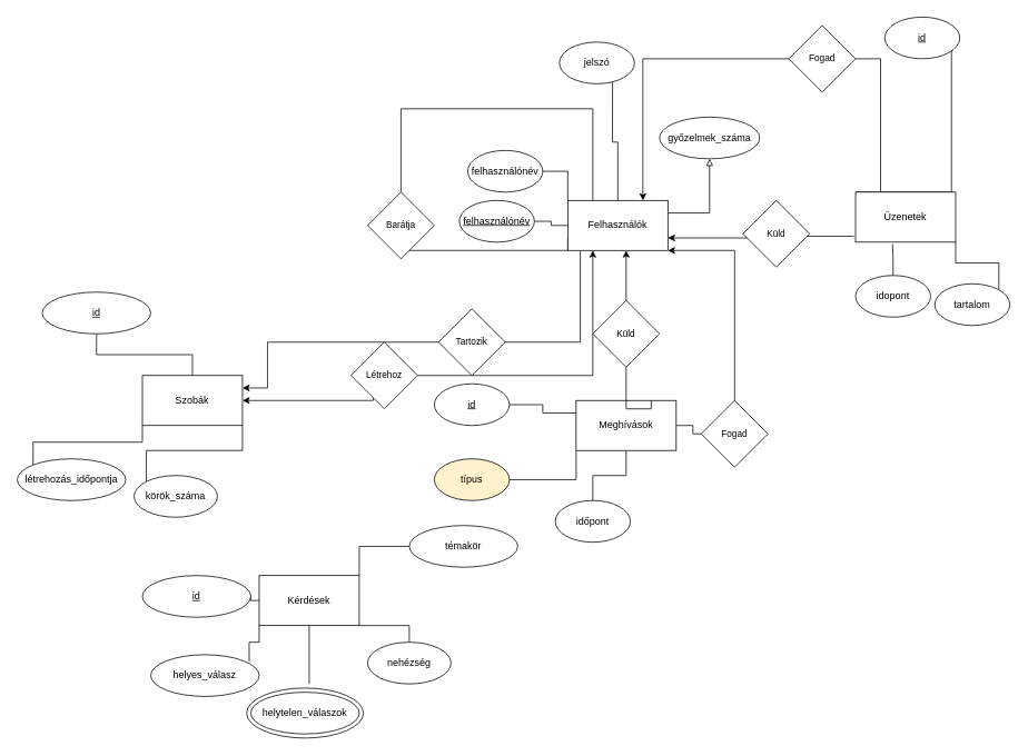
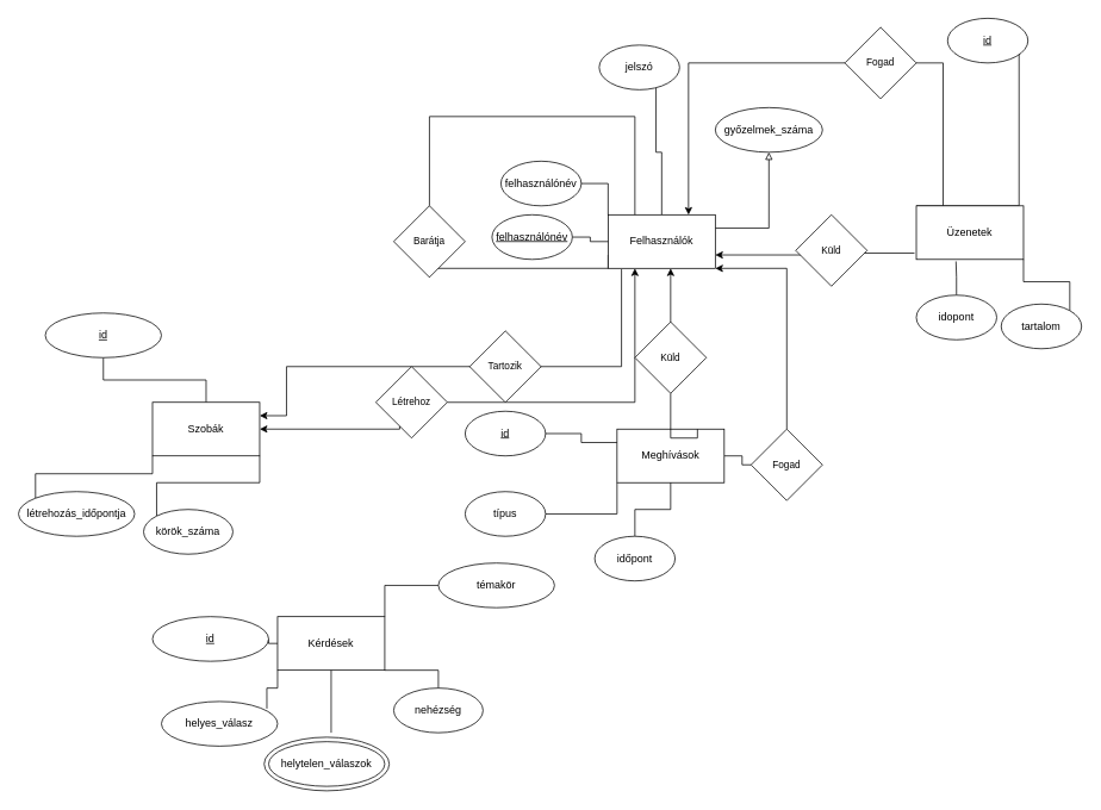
  <mxCell id="0" />
  <mxCell id="1" parent="0" />
  <mxCell id="2" value="helytelen_válaszok" style="ellipse;whiteSpace=wrap;html=1;" parent="1" vertex="1"><mxGeometry x="295" y="825" width="140" height="60" as="geometry" /></mxCell>
  <mxCell id="3" style="edgeStyle=orthogonalEdgeStyle;rounded=0;orthogonalLoop=1;jettySize=auto;html=1;exitX=1;exitY=0.25;exitDx=0;exitDy=0;entryX=0.5;entryY=1;entryDx=0;entryDy=0;endArrow=block;endFill=0;" parent="1" source="9" target="12" edge="1"><mxGeometry relative="1" as="geometry" /></mxCell>
  <mxCell id="4" style="edgeStyle=orthogonalEdgeStyle;shape=connector;rounded=0;orthogonalLoop=1;jettySize=auto;html=1;exitX=0.5;exitY=0;exitDx=0;exitDy=0;entryX=0.707;entryY=0.957;entryDx=0;entryDy=0;entryPerimeter=0;labelBackgroundColor=default;strokeColor=default;fontFamily=Helvetica;fontSize=11;fontColor=default;endArrow=none;endFill=0;" parent="1" source="9" target="11" edge="1"><mxGeometry relative="1" as="geometry" /></mxCell>
  <mxCell id="5" style="edgeStyle=orthogonalEdgeStyle;shape=connector;rounded=0;orthogonalLoop=1;jettySize=auto;html=1;exitX=0;exitY=0;exitDx=0;exitDy=0;entryX=1;entryY=0.5;entryDx=0;entryDy=0;labelBackgroundColor=default;strokeColor=default;fontFamily=Helvetica;fontSize=11;fontColor=default;endArrow=none;endFill=0;" parent="1" source="9" target="10" edge="1"><mxGeometry relative="1" as="geometry" /></mxCell>
  <mxCell id="6" style="edgeStyle=orthogonalEdgeStyle;shape=connector;rounded=0;orthogonalLoop=1;jettySize=auto;html=1;labelBackgroundColor=default;strokeColor=default;fontFamily=Helvetica;fontSize=11;fontColor=default;endArrow=none;endFill=0;startArrow=classic;startFill=1;" parent="1" source="9" edge="1"><mxGeometry relative="1" as="geometry"><mxPoint x="740" y="370" as="targetPoint" /><Array as="points"><mxPoint x="750" y="370" /></Array></mxGeometry></mxCell>
  <mxCell id="7" style="edgeStyle=orthogonalEdgeStyle;shape=connector;rounded=0;orthogonalLoop=1;jettySize=auto;html=1;exitX=1;exitY=0.75;exitDx=0;exitDy=0;labelBackgroundColor=default;strokeColor=default;fontFamily=Helvetica;fontSize=11;fontColor=default;endArrow=none;endFill=0;entryX=-0.017;entryY=0.883;entryDx=0;entryDy=0;entryPerimeter=0;startArrow=classic;startFill=1;" parent="1" source="9" target="21" edge="1"><mxGeometry relative="1" as="geometry"><mxPoint x="910" y="284.714" as="targetPoint" /></mxGeometry></mxCell>
  <mxCell id="8" style="edgeStyle=orthogonalEdgeStyle;shape=connector;rounded=0;orthogonalLoop=1;jettySize=auto;html=1;exitX=0;exitY=0.75;exitDx=0;exitDy=0;entryX=0.5;entryY=1;entryDx=0;entryDy=0;labelBackgroundColor=default;strokeColor=default;fontFamily=Helvetica;fontSize=11;fontColor=default;endArrow=none;endFill=0;" parent="1" source="9" target="58" edge="1"><mxGeometry relative="1" as="geometry"><Array as="points"><mxPoint x="680" y="300" /><mxPoint x="480" y="300" /></Array></mxGeometry></mxCell>
  <mxCell id="9" value="Felhasználók" style="rounded=0;whiteSpace=wrap;html=1;" parent="1" vertex="1"><mxGeometry x="680" y="240" width="120" height="60" as="geometry" /></mxCell>
  <mxCell id="10" value="felhasználónév" style="ellipse;whiteSpace=wrap;html=1;" parent="1" vertex="1"><mxGeometry x="560" y="180" width="90" height="50" as="geometry" /></mxCell>
  <mxCell id="11" value="jelszó" style="ellipse;whiteSpace=wrap;html=1;" parent="1" vertex="1"><mxGeometry x="670" y="50" width="90" height="50" as="geometry" /></mxCell>
- <mxCell id="12" value="győzelmek_száma" style="ellipse;whiteSpace=wrap;html=1;" parent="1" vertex="1"><mxGeometry x="790" y="140" width="120" height="50" as="geometry" /></mxCell>
+ <mxCell id="12" value="győzelmek_száma" style="ellipse;whiteSpace=wrap;html=1;" parent="1" vertex="1"><mxGeometry x="800" y="120" width="120" height="50" as="geometry" /></mxCell>
  <mxCell id="13" style="edgeStyle=orthogonalEdgeStyle;shape=connector;rounded=0;orthogonalLoop=1;jettySize=auto;html=1;exitX=0;exitY=1;exitDx=0;exitDy=0;entryX=1;entryY=0.5;entryDx=0;entryDy=0;labelBackgroundColor=default;strokeColor=default;fontFamily=Helvetica;fontSize=11;fontColor=default;endArrow=none;endFill=0;" parent="1" source="15" target="16" edge="1"><mxGeometry relative="1" as="geometry" /></mxCell>
  <mxCell id="14" style="edgeStyle=orthogonalEdgeStyle;shape=connector;rounded=0;orthogonalLoop=1;jettySize=auto;html=1;entryX=0;entryY=0.5;entryDx=0;entryDy=0;labelBackgroundColor=default;strokeColor=default;fontFamily=Helvetica;fontSize=11;fontColor=default;endArrow=none;endFill=0;" parent="1" source="15" target="54" edge="1"><mxGeometry relative="1" as="geometry" /></mxCell>
  <mxCell id="15" value="Meghívások" style="rounded=0;whiteSpace=wrap;html=1;" parent="1" vertex="1"><mxGeometry x="690" y="480" width="120" height="60" as="geometry" /></mxCell>
- <mxCell id="16" value="típus" style="ellipse;whiteSpace=wrap;html=1;fillColor=#fff2cc;" parent="1" vertex="1"><mxGeometry x="520" y="550" width="90" height="50" as="geometry" /></mxCell>
+ <mxCell id="16" value="típus" style="ellipse;whiteSpace=wrap;html=1;" parent="1" vertex="1"><mxGeometry x="520" y="550" width="90" height="50" as="geometry" /></mxCell>
  <mxCell id="17" style="edgeStyle=orthogonalEdgeStyle;shape=connector;rounded=0;orthogonalLoop=1;jettySize=auto;html=1;exitX=0.5;exitY=0;exitDx=0;exitDy=0;labelBackgroundColor=default;strokeColor=default;fontFamily=Helvetica;fontSize=11;fontColor=default;endArrow=none;endFill=0;" parent="1" source="18" target="15" edge="1"><mxGeometry relative="1" as="geometry" /></mxCell>
  <mxCell id="18" value="időpont" style="ellipse;whiteSpace=wrap;html=1;" parent="1" vertex="1"><mxGeometry x="665" y="600" width="90" height="50" as="geometry" /></mxCell>
  <mxCell id="19" style="edgeStyle=orthogonalEdgeStyle;shape=connector;rounded=0;orthogonalLoop=1;jettySize=auto;html=1;exitX=0;exitY=0;exitDx=0;exitDy=0;entryX=1;entryY=0.5;entryDx=0;entryDy=0;labelBackgroundColor=default;strokeColor=default;fontFamily=Helvetica;fontSize=11;fontColor=default;endArrow=none;endFill=0;" parent="1" source="21" target="49" edge="1"><mxGeometry relative="1" as="geometry"><Array as="points"><mxPoint x="1140" y="230" /><mxPoint x="1140" y="45" /></Array></mxGeometry></mxCell>
  <mxCell id="20" style="edgeStyle=orthogonalEdgeStyle;shape=connector;rounded=0;orthogonalLoop=1;jettySize=auto;html=1;exitX=0.25;exitY=0;exitDx=0;exitDy=0;entryX=1;entryY=0.5;entryDx=0;entryDy=0;labelBackgroundColor=default;strokeColor=default;fontFamily=Helvetica;fontSize=11;fontColor=default;endArrow=none;endFill=0;" parent="1" source="21" target="57" edge="1"><mxGeometry relative="1" as="geometry" /></mxCell>
  <mxCell id="21" value="Üzenetek" style="rounded=0;whiteSpace=wrap;html=1;" parent="1" vertex="1"><mxGeometry x="1025" y="230" width="120" height="60" as="geometry" /></mxCell>
  <mxCell id="22" style="edgeStyle=orthogonalEdgeStyle;shape=connector;rounded=0;orthogonalLoop=1;jettySize=auto;html=1;exitX=1;exitY=0;exitDx=0;exitDy=0;entryX=1;entryY=1;entryDx=0;entryDy=0;labelBackgroundColor=default;strokeColor=default;fontFamily=Helvetica;fontSize=11;fontColor=default;endArrow=none;endFill=0;" parent="1" source="23" target="21" edge="1"><mxGeometry relative="1" as="geometry" /></mxCell>
  <mxCell id="23" value="tartalom" style="ellipse;whiteSpace=wrap;html=1;" parent="1" vertex="1"><mxGeometry x="1120" y="340" width="90" height="50" as="geometry" /></mxCell>
  <mxCell id="24" style="edgeStyle=orthogonalEdgeStyle;shape=connector;rounded=0;orthogonalLoop=1;jettySize=auto;html=1;entryX=0.37;entryY=1.037;entryDx=0;entryDy=0;entryPerimeter=0;labelBackgroundColor=default;strokeColor=default;fontFamily=Helvetica;fontSize=11;fontColor=default;endArrow=none;endFill=0;" parent="1" source="25" target="21" edge="1"><mxGeometry relative="1" as="geometry" /></mxCell>
  <mxCell id="25" value="idopont" style="ellipse;whiteSpace=wrap;html=1;" parent="1" vertex="1"><mxGeometry x="1025" y="330" width="90" height="50" as="geometry" /></mxCell>
  <mxCell id="26" style="edgeStyle=orthogonalEdgeStyle;shape=connector;rounded=0;orthogonalLoop=1;jettySize=auto;html=1;exitX=1;exitY=1;exitDx=0;exitDy=0;entryX=0;entryY=0;entryDx=0;entryDy=0;labelBackgroundColor=default;strokeColor=default;fontFamily=Helvetica;fontSize=11;fontColor=default;endArrow=none;endFill=0;" parent="1" source="31" target="33" edge="1"><mxGeometry relative="1" as="geometry" /></mxCell>
  <mxCell id="27" style="edgeStyle=orthogonalEdgeStyle;shape=connector;rounded=0;orthogonalLoop=1;jettySize=auto;html=1;exitX=0;exitY=1;exitDx=0;exitDy=0;entryX=0;entryY=0;entryDx=0;entryDy=0;labelBackgroundColor=default;strokeColor=default;fontFamily=Helvetica;fontSize=11;fontColor=default;endArrow=none;endFill=0;" parent="1" source="31" target="32" edge="1"><mxGeometry relative="1" as="geometry" /></mxCell>
  <mxCell id="28" style="edgeStyle=orthogonalEdgeStyle;shape=connector;rounded=0;orthogonalLoop=1;jettySize=auto;html=1;exitX=0.5;exitY=0;exitDx=0;exitDy=0;entryX=0.5;entryY=1;entryDx=0;entryDy=0;labelBackgroundColor=default;strokeColor=default;fontFamily=Helvetica;fontSize=11;fontColor=default;endArrow=none;endFill=0;" parent="1" source="31" target="50" edge="1"><mxGeometry relative="1" as="geometry" /></mxCell>
  <mxCell id="29" style="edgeStyle=orthogonalEdgeStyle;shape=connector;rounded=0;orthogonalLoop=1;jettySize=auto;html=1;entryX=0.25;entryY=1;entryDx=0;entryDy=0;labelBackgroundColor=default;strokeColor=default;fontFamily=Helvetica;fontSize=11;fontColor=default;endArrow=classic;endFill=1;startArrow=none;" parent="1" source="61" target="9" edge="1"><mxGeometry relative="1" as="geometry"><Array as="points"><mxPoint x="710" y="450" /></Array></mxGeometry></mxCell>
  <mxCell id="30" style="edgeStyle=orthogonalEdgeStyle;shape=connector;rounded=0;orthogonalLoop=1;jettySize=auto;html=1;exitX=1;exitY=0.25;exitDx=0;exitDy=0;labelBackgroundColor=default;strokeColor=default;fontFamily=Helvetica;fontSize=11;fontColor=default;startArrow=classic;startFill=1;endArrow=none;endFill=0;" parent="1" source="31" edge="1"><mxGeometry relative="1" as="geometry"><mxPoint x="695" y="301" as="targetPoint" /><Array as="points"><mxPoint x="320" y="465" /><mxPoint x="320" y="410" /><mxPoint x="695" y="410" /></Array></mxGeometry></mxCell>
  <mxCell id="31" value="Szobák" style="rounded=0;whiteSpace=wrap;html=1;" parent="1" vertex="1"><mxGeometry x="170" y="450" width="120" height="60" as="geometry" /></mxCell>
  <mxCell id="32" value="létrehozás_időpontja" style="ellipse;whiteSpace=wrap;html=1;" parent="1" vertex="1"><mxGeometry x="20" y="550" width="130" height="50" as="geometry" /></mxCell>
  <mxCell id="33" value="körök_száma" style="ellipse;whiteSpace=wrap;html=1;" parent="1" vertex="1"><mxGeometry x="160" y="570" width="100" height="50" as="geometry" /></mxCell>
  <mxCell id="34" style="edgeStyle=orthogonalEdgeStyle;shape=connector;rounded=0;orthogonalLoop=1;jettySize=auto;html=1;exitX=0;exitY=0.5;exitDx=0;exitDy=0;entryX=1;entryY=0.5;entryDx=0;entryDy=0;labelBackgroundColor=default;strokeColor=default;fontFamily=Helvetica;fontSize=11;fontColor=default;endArrow=none;endFill=0;" parent="1" source="37" target="44" edge="1"><mxGeometry relative="1" as="geometry" /></mxCell>
  <mxCell id="35" style="edgeStyle=orthogonalEdgeStyle;shape=connector;rounded=0;orthogonalLoop=1;jettySize=auto;html=1;exitX=0;exitY=1;exitDx=0;exitDy=0;entryX=0.908;entryY=0.16;entryDx=0;entryDy=0;entryPerimeter=0;labelBackgroundColor=default;strokeColor=default;fontFamily=Helvetica;fontSize=11;fontColor=default;endArrow=none;endFill=0;" parent="1" source="37" target="38" edge="1"><mxGeometry relative="1" as="geometry" /></mxCell>
  <mxCell id="36" style="edgeStyle=orthogonalEdgeStyle;shape=connector;rounded=0;orthogonalLoop=1;jettySize=auto;html=1;labelBackgroundColor=default;strokeColor=default;fontFamily=Helvetica;fontSize=11;fontColor=default;endArrow=none;endFill=0;" parent="1" edge="1"><mxGeometry relative="1" as="geometry"><mxPoint x="370" y="820" as="targetPoint" /><mxPoint x="370" y="740" as="sourcePoint" /></mxGeometry></mxCell>
  <mxCell id="37" value="Kérdések" style="rounded=0;whiteSpace=wrap;html=1;" parent="1" vertex="1"><mxGeometry x="310" y="690" width="120" height="60" as="geometry" /></mxCell>
  <mxCell id="38" value="helyes_válasz" style="ellipse;whiteSpace=wrap;html=1;" parent="1" vertex="1"><mxGeometry x="180" y="785" width="130" height="50" as="geometry" /></mxCell>
  <mxCell id="39" style="edgeStyle=orthogonalEdgeStyle;shape=connector;rounded=0;orthogonalLoop=1;jettySize=auto;html=1;exitX=0.5;exitY=0;exitDx=0;exitDy=0;entryX=1;entryY=1;entryDx=0;entryDy=0;labelBackgroundColor=default;strokeColor=default;fontFamily=Helvetica;fontSize=11;fontColor=default;endArrow=none;endFill=0;" parent="1" source="40" target="37" edge="1"><mxGeometry relative="1" as="geometry" /></mxCell>
  <mxCell id="40" value="nehézség" style="ellipse;whiteSpace=wrap;html=1;" parent="1" vertex="1"><mxGeometry x="440" y="770" width="100" height="50" as="geometry" /></mxCell>
  <mxCell id="41" style="edgeStyle=orthogonalEdgeStyle;rounded=0;orthogonalLoop=1;jettySize=auto;html=1;entryX=1;entryY=0;entryDx=0;entryDy=0;endArrow=none;endFill=0;" edge="1" parent="1" source="42" target="37"><mxGeometry relative="1" as="geometry" /></mxCell>
  <mxCell id="42" value="témakör" style="ellipse;whiteSpace=wrap;html=1;" parent="1" vertex="1"><mxGeometry x="490" y="630" width="130" height="50" as="geometry" /></mxCell>
  <mxCell id="43" value="helytelen_válaszok" style="ellipse;whiteSpace=wrap;html=1;" parent="1" vertex="1"><mxGeometry x="300" y="830" width="130" height="50" as="geometry" /></mxCell>
  <mxCell id="44" value="&lt;u&gt;id&lt;/u&gt;" style="ellipse;whiteSpace=wrap;html=1;" parent="1" vertex="1"><mxGeometry x="170" y="690" width="130" height="50" as="geometry" /></mxCell>
  <mxCell id="45" style="edgeStyle=orthogonalEdgeStyle;shape=connector;rounded=0;orthogonalLoop=1;jettySize=auto;html=1;entryX=0;entryY=0.25;entryDx=0;entryDy=0;labelBackgroundColor=default;strokeColor=default;fontFamily=Helvetica;fontSize=11;fontColor=default;endArrow=none;endFill=0;" parent="1" source="46" target="15" edge="1"><mxGeometry relative="1" as="geometry" /></mxCell>
  <mxCell id="46" value="&lt;u&gt;id&lt;/u&gt;" style="ellipse;whiteSpace=wrap;html=1;" parent="1" vertex="1"><mxGeometry x="520" y="460" width="90" height="50" as="geometry" /></mxCell>
  <mxCell id="47" style="edgeStyle=orthogonalEdgeStyle;shape=connector;rounded=0;orthogonalLoop=1;jettySize=auto;html=1;entryX=0;entryY=0.5;entryDx=0;entryDy=0;labelBackgroundColor=default;strokeColor=default;fontFamily=Helvetica;fontSize=11;fontColor=default;endArrow=none;endFill=0;" parent="1" source="48" target="9" edge="1"><mxGeometry relative="1" as="geometry" /></mxCell>
  <mxCell id="48" value="&lt;u&gt;felhasználónév&lt;/u&gt;" style="ellipse;whiteSpace=wrap;html=1;" parent="1" vertex="1"><mxGeometry x="550" y="240" width="90" height="50" as="geometry" /></mxCell>
  <mxCell id="49" value="&lt;u&gt;id&lt;/u&gt;" style="ellipse;whiteSpace=wrap;html=1;" parent="1" vertex="1"><mxGeometry x="1060" y="20" width="90" height="50" as="geometry" /></mxCell>
  <mxCell id="50" value="&lt;u&gt;id&lt;/u&gt;" style="ellipse;whiteSpace=wrap;html=1;" parent="1" vertex="1"><mxGeometry x="50" y="350" width="130" height="50" as="geometry" /></mxCell>
  <mxCell id="51" style="edgeStyle=orthogonalEdgeStyle;shape=connector;rounded=0;orthogonalLoop=1;jettySize=auto;html=1;entryX=0.75;entryY=0;entryDx=0;entryDy=0;labelBackgroundColor=default;strokeColor=default;fontFamily=Helvetica;fontSize=11;fontColor=default;endArrow=none;endFill=0;" parent="1" source="52" target="15" edge="1"><mxGeometry relative="1" as="geometry"><Array as="points"><mxPoint x="750" y="490" /></Array></mxGeometry></mxCell>
  <mxCell id="52" value="Küld" style="rhombus;whiteSpace=wrap;html=1;fontFamily=Helvetica;fontSize=11;fontColor=default;" parent="1" vertex="1"><mxGeometry x="710" y="360" width="80" height="80" as="geometry" /></mxCell>
  <mxCell id="53" style="edgeStyle=orthogonalEdgeStyle;shape=connector;rounded=0;orthogonalLoop=1;jettySize=auto;html=1;labelBackgroundColor=default;strokeColor=default;fontFamily=Helvetica;fontSize=11;fontColor=default;endArrow=classic;endFill=1;startArrow=none;startFill=0;" parent="1" source="54" edge="1"><mxGeometry relative="1" as="geometry"><mxPoint x="800" y="300" as="targetPoint" /><Array as="points"><mxPoint x="880" y="300" /><mxPoint x="800" y="300" /></Array></mxGeometry></mxCell>
  <mxCell id="54" value="Fogad" style="rhombus;whiteSpace=wrap;html=1;fontFamily=Helvetica;fontSize=11;fontColor=default;" parent="1" vertex="1"><mxGeometry x="840" y="480" width="80" height="80" as="geometry" /></mxCell>
  <mxCell id="55" value="Küld" style="rhombus;whiteSpace=wrap;html=1;fontFamily=Helvetica;fontSize=11;fontColor=default;" parent="1" vertex="1"><mxGeometry x="890" y="240" width="80" height="80" as="geometry" /></mxCell>
  <mxCell id="56" style="edgeStyle=orthogonalEdgeStyle;shape=connector;rounded=0;orthogonalLoop=1;jettySize=auto;html=1;entryX=0.75;entryY=0;entryDx=0;entryDy=0;labelBackgroundColor=default;strokeColor=default;fontFamily=Helvetica;fontSize=11;fontColor=default;endArrow=classic;endFill=1;startArrow=none;startFill=0;" parent="1" source="57" target="9" edge="1"><mxGeometry relative="1" as="geometry" /></mxCell>
  <mxCell id="57" value="Fogad" style="rhombus;whiteSpace=wrap;html=1;fontFamily=Helvetica;fontSize=11;fontColor=default;" parent="1" vertex="1"><mxGeometry x="945" y="30" width="80" height="80" as="geometry" /></mxCell>
  <mxCell id="58" value="Barátja" style="rhombus;whiteSpace=wrap;html=1;fontFamily=Helvetica;fontSize=11;fontColor=default;" parent="1" vertex="1"><mxGeometry x="440" y="230" width="80" height="80" as="geometry" /></mxCell>
  <mxCell id="59" value="" style="endArrow=none;html=1;rounded=0;labelBackgroundColor=default;strokeColor=default;fontFamily=Helvetica;fontSize=11;fontColor=default;shape=connector;exitX=0.5;exitY=0;exitDx=0;exitDy=0;entryX=0.25;entryY=0;entryDx=0;entryDy=0;" parent="1" source="58" target="9" edge="1"><mxGeometry width="50" height="50" relative="1" as="geometry"><mxPoint x="590" y="320" as="sourcePoint" /><mxPoint x="640" y="270" as="targetPoint" /><Array as="points"><mxPoint x="480" y="130" /><mxPoint x="710" y="130" /></Array></mxGeometry></mxCell>
  <mxCell id="60" value="" style="edgeStyle=orthogonalEdgeStyle;shape=connector;rounded=0;orthogonalLoop=1;jettySize=auto;html=1;entryX=0.25;entryY=1;entryDx=0;entryDy=0;labelBackgroundColor=default;strokeColor=default;fontFamily=Helvetica;fontSize=11;fontColor=default;endArrow=none;endFill=0;startArrow=classic;startFill=1;" parent="1" source="31" target="61" edge="1"><mxGeometry relative="1" as="geometry"><mxPoint x="290" y="450" as="sourcePoint" /><mxPoint x="710" y="300" as="targetPoint" /><Array as="points"><mxPoint x="447" y="480" /></Array></mxGeometry></mxCell>
  <mxCell id="61" value="Létrehoz" style="rhombus;whiteSpace=wrap;html=1;fontFamily=Helvetica;fontSize=11;fontColor=default;" parent="1" vertex="1"><mxGeometry x="420" y="410" width="80" height="80" as="geometry" /></mxCell>
  <mxCell id="62" value="Tartozik" style="rhombus;whiteSpace=wrap;html=1;fontFamily=Helvetica;fontSize=11;fontColor=default;" parent="1" vertex="1"><mxGeometry x="525" y="370" width="80" height="80" as="geometry" /></mxCell>
